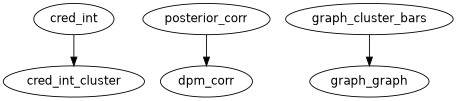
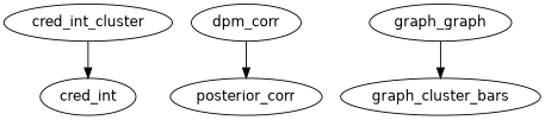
  digraph {
    fontname="DejaVu Sans"
    node [fontname="DejaVu Sans"]
    edge [fontname="DejaVu Sans"]
    cred_int
    cred_int_cluster
    posterior_corr
    dpm_corr
    n5 [label=graph_graph]
    n6 [label=graph_cluster_bars]
-   cred_int -> cred_int_cluster
-   posterior_corr -> dpm_corr
-   n6 -> n5
+   cred_int_cluster -> cred_int
+   dpm_corr -> posterior_corr
+   n5 -> n6
  }
